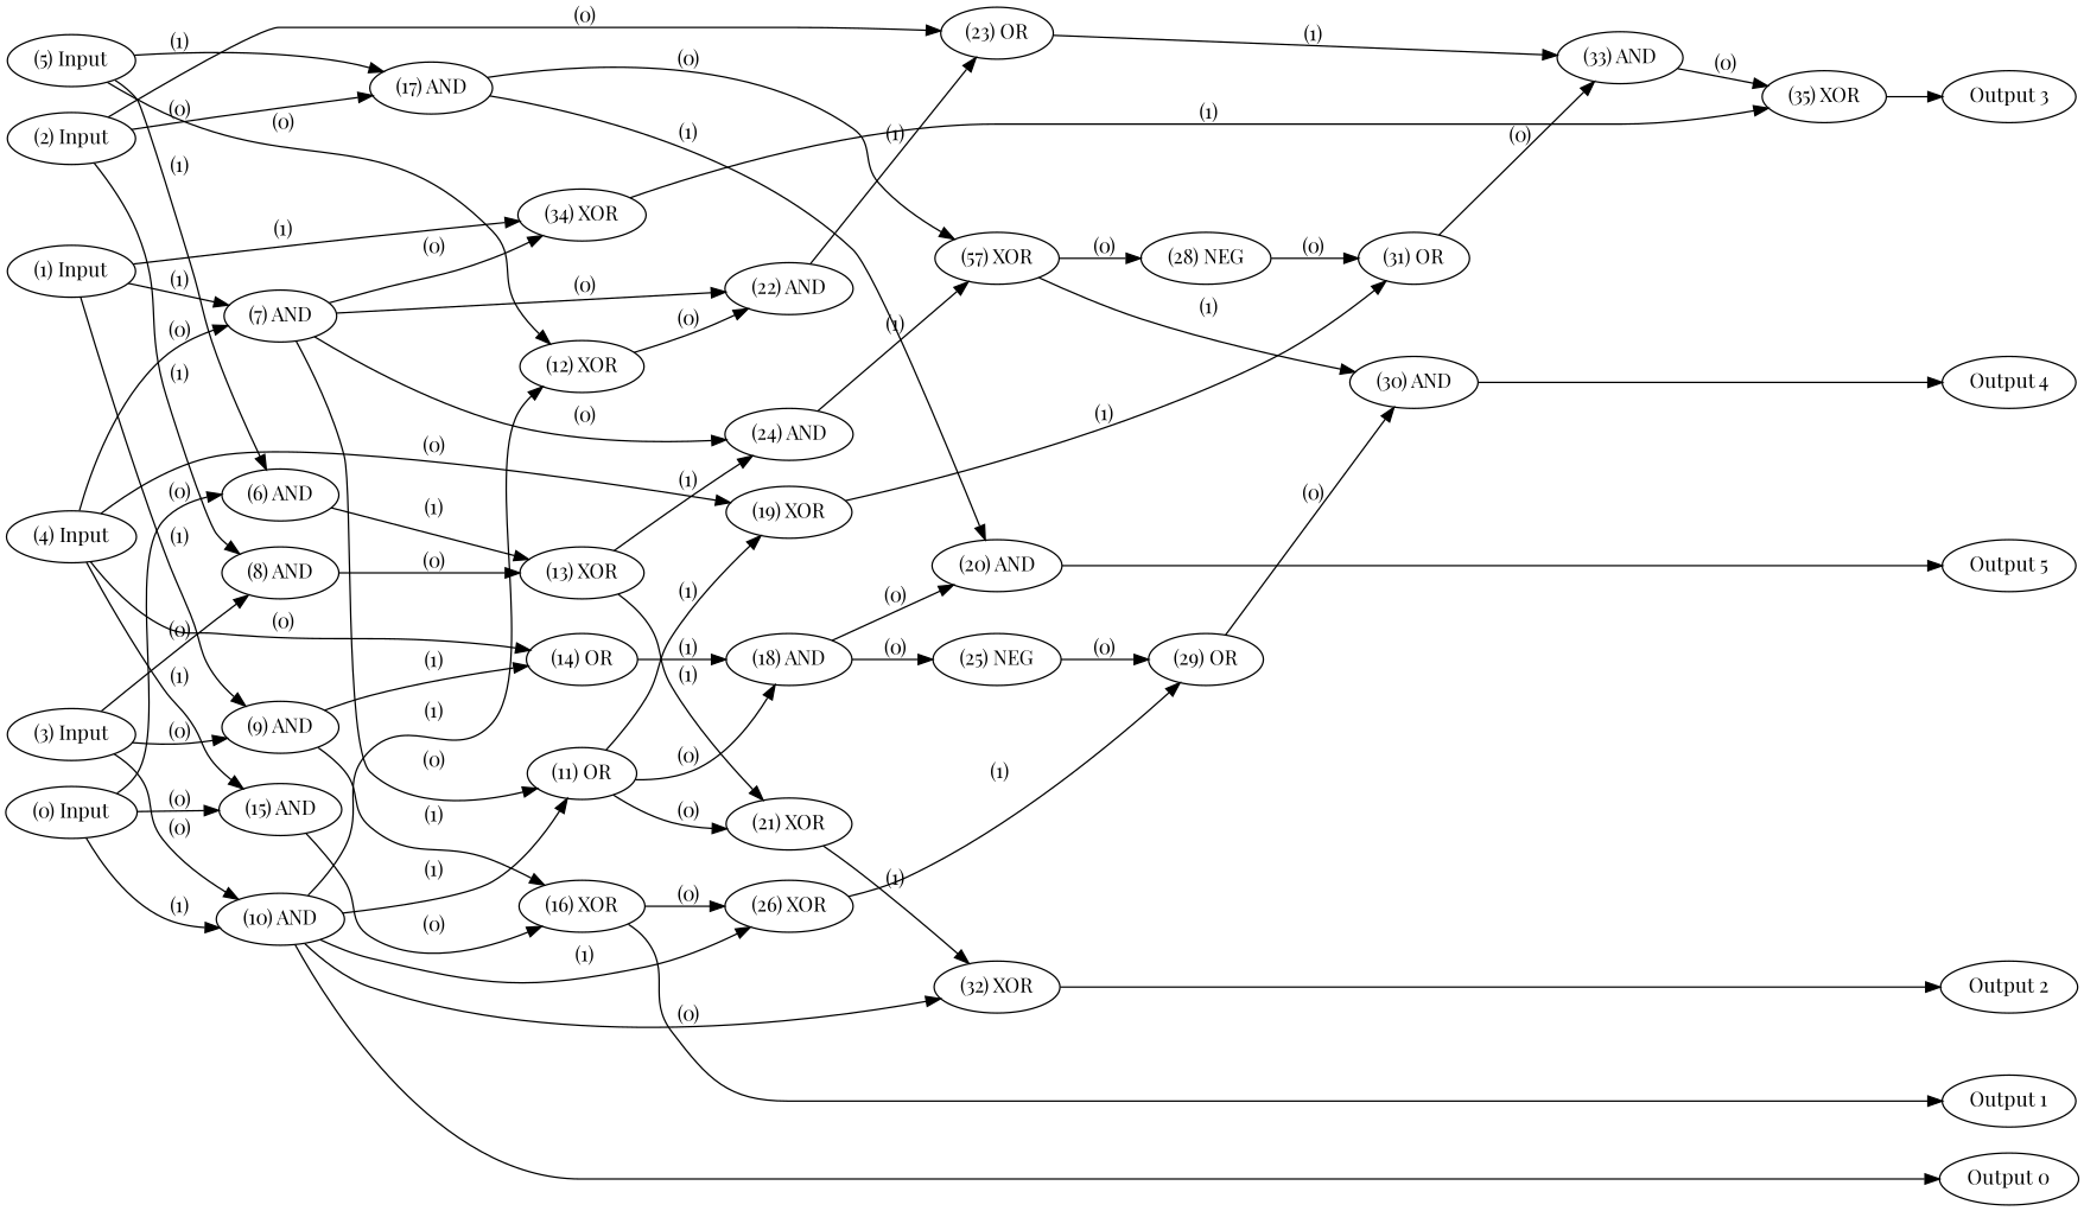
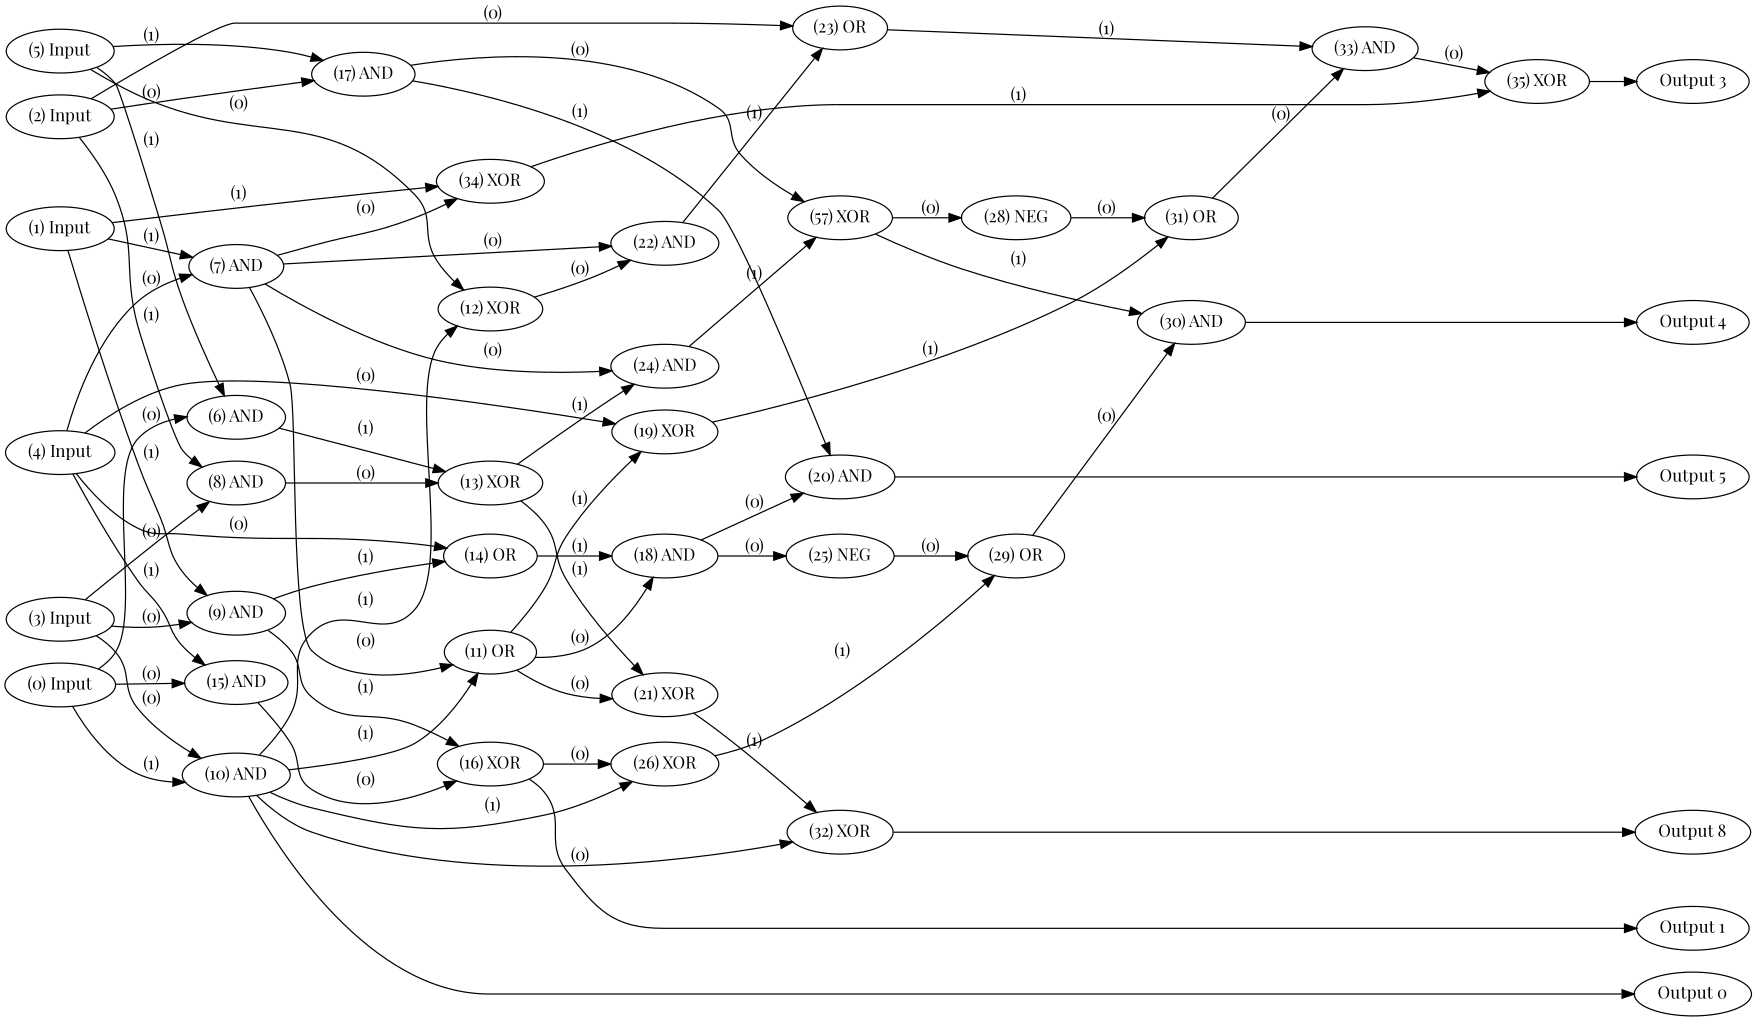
  digraph {
    fontname="Playfair Display"
    rankdir=LR
    node [color=black fontcolor=black fontname="Playfair Display" labelfontcolor=black]
    edge [bold=true color=black fontcolor=black fontname="Playfair Display" labelfontcolor=black]
    n1 [label="(0) Input"]
    n2 [label="(1) Input"]
    n3 [label="(2) Input"]
    n4 [label="(3) Input"]
    n5 [label="(4) Input"]
    n6 [label="(5) Input"]
    n7 [label="Output 0"]
    n8 [label="Output 1"]
-   n9 [label="Output 2"]
+   n9 [label="Output 8"]
    n10 [label="Output 3"]
    n11 [label="Output 4"]
    n12 [label="Output 5"]
    n13 [label="(6) AND"]
    n14 [label="(10) AND"]
    n15 [label="(15) AND"]
    n16 [label="(7) AND"]
    n17 [label="(9) AND"]
    n18 [label="(34) XOR"]
    n19 [label="(8) AND"]
    n20 [label="(17) AND"]
    n21 [label="(23) OR"]
    n22 [label="(14) OR"]
    n23 [label="(19) XOR"]
    n24 [label="(12) XOR"]
    n25 [label="(13) XOR"]
    n26 [label="(11) OR"]
    n27 [label="(26) XOR"]
    n28 [label="(32) XOR"]
    n29 [label="(16) XOR"]
    n30 [label="(22) AND"]
    n31 [label="(24) AND"]
    n32 [label="(35) XOR"]
    n33 [label="(20) AND"]
    n34 [label="(57) XOR"]
    n35 [label="(33) AND"]
    n36 [label="(18) AND"]
    n37 [label="(31) OR"]
    n38 [label="(21) XOR"]
    n39 [label="(29) OR"]
    n40 [label="(25) NEG"]
    n41 [label="(28) NEG"]
    n42 [label="(30) AND"]
    subgraph sub_1 {
      rank=source
      n1
      n2
      n3
      n4
      n5
      n6
    }
    subgraph sub_2 {
      rank=max
      n7
      n8
      n9
      n10
      n11
      n12
    }
    n1 -> n13 [label=" (0)"]
    n1 -> n14 [label=" (1)"]
    n1 -> n15 [label=" (0)"]
    n2 -> n16 [label=" (1)"]
    n2 -> n17 [label=" (1)"]
    n2 -> n18 [label=" (1)"]
    n3 -> n19 [label=" (1)"]
    n3 -> n20 [label=" (0)"]
    n3 -> n21 [label=" (0)"]
    n4 -> n14 [label=" (0)"]
    n4 -> n17 [label=" (0)"]
    n4 -> n19 [label=" (0)"]
    n5 -> n15 [label=" (1)"]
    n5 -> n16 [label=" (0)"]
    n5 -> n22 [label=" (0)"]
    n5 -> n23 [label=" (0)"]
    n6 -> n13 [label=" (1)"]
    n6 -> n20 [label=" (1)"]
    n6 -> n24 [label=" (0)"]
    n13 -> n25 [label=" (1)"]
    n14 -> n7
    n14 -> n24 [label=" (1)"]
    n14 -> n26 [label=" (1)"]
    n14 -> n27 [label=" (1)"]
    n14 -> n28 [label=" (0)"]
    n15 -> n29 [label=" (0)"]
    n16 -> n18 [label=" (0)"]
    n16 -> n26 [label=" (0)"]
    n16 -> n30 [label=" (0)"]
    n16 -> n31 [label=" (0)"]
    n17 -> n22 [label=" (1)"]
    n17 -> n29 [label=" (1)"]
    n18 -> n32 [label=" (1)"]
    n19 -> n25 [label=" (0)"]
    n20 -> n33 [label=" (1)"]
    n20 -> n34 [label=" (0)"]
    n21 -> n35 [label=" (1)"]
    n22 -> n36 [label=" (1)"]
    n23 -> n37 [label=" (1)"]
    n24 -> n30 [label=" (0)"]
    n25 -> n31 [label=" (1)"]
    n25 -> n38 [label=" (1)"]
    n26 -> n23 [label=" (1)"]
    n26 -> n36 [label=" (0)"]
    n26 -> n38 [label=" (0)"]
    n27 -> n39 [label=" (1)"]
    n28 -> n9
    n29 -> n8
    n29 -> n27 [label=" (0)"]
    n30 -> n21 [label=" (1)"]
    n31 -> n34 [label=" (1)"]
    n32 -> n10
    n33 -> n12
    n34 -> n41 [label=" (0)"]
    n34 -> n42 [label=" (1)"]
    n35 -> n32 [label=" (0)"]
    n36 -> n33 [label=" (0)"]
    n36 -> n40 [label=" (0)"]
    n37 -> n35 [label=" (0)"]
    n38 -> n28 [label=" (1)"]
    n39 -> n42 [label=" (0)"]
    n40 -> n39 [label=" (0)"]
    n41 -> n37 [label=" (0)"]
    n42 -> n11
  }
